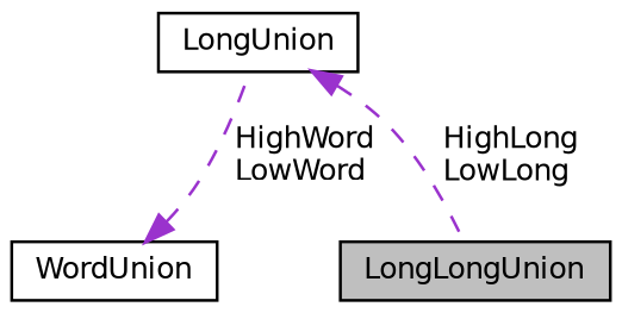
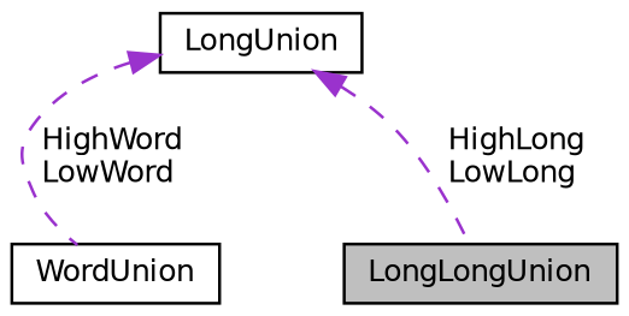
  digraph {
    node [color=black fillcolor=white fontname=Helvetica fontsize=10 shape=record style=filled]
    edge [color=darkorchid3 dir=back fontname=Helvetica fontsize=10 labelfontname=Helvetica labelfontsize=10 style=dashed]
    n1 [fillcolor=grey75 fontcolor=black height=0.2 label=LongLongUnion width=0.4]
    n2 [height=0.2 label=WordUnion width=0.4]
    n3 [height=0.2 label=LongUnion width=0.4]
-   n2 -> n3 [label=" HighWord\nLowWord"]
+   n3 -> n2 [label=" HighWord\nLowWord"]
    n3 -> n1 [label=" HighLong\nLowLong"]
  }
